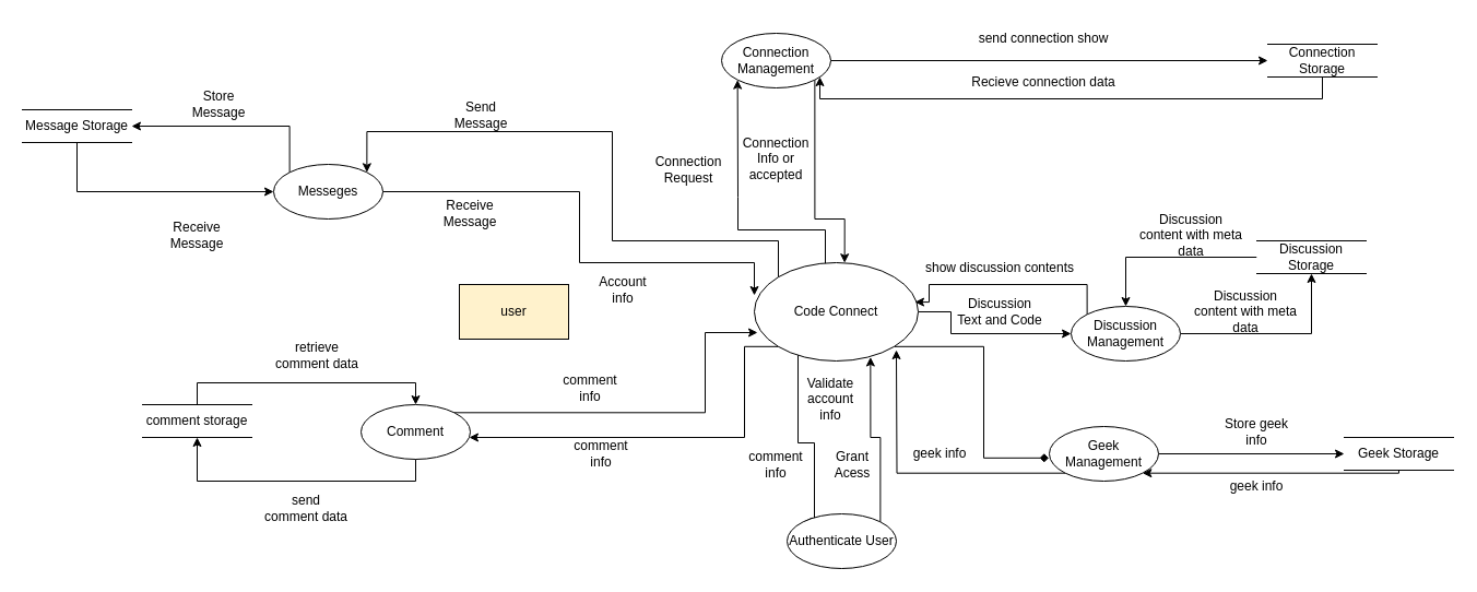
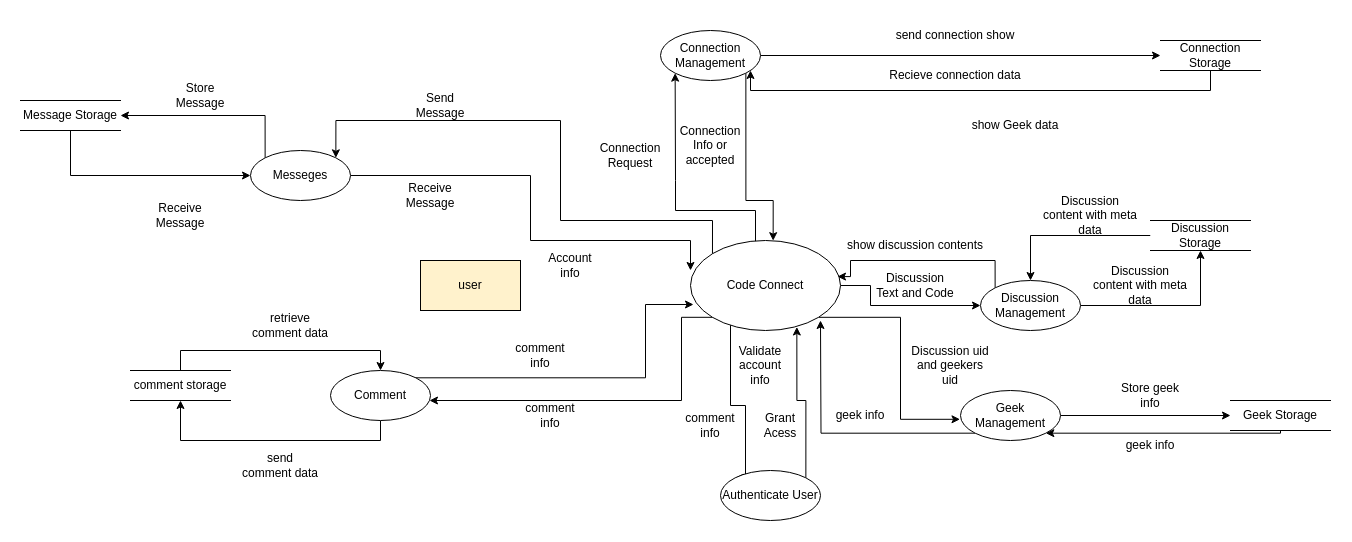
  <mxCell id="0" />
  <mxCell id="1" parent="0" />
  <mxCell id="2" value="user" style="html=1;dashed=0;whiteSpace=wrap;fillColor=#fff2cc;" vertex="1" parent="1"><mxGeometry x="420" y="260" width="100" height="50" as="geometry" /></mxCell>
  <mxCell id="3" style="edgeStyle=orthogonalEdgeStyle;rounded=0;orthogonalLoop=1;jettySize=auto;html=1;exitX=0;exitY=1;exitDx=0;exitDy=0;entryX=0;entryY=0;entryDx=0;entryDy=0;" edge="1" parent="1" source="9" target="12"><mxGeometry relative="1" as="geometry"><Array as="points"><mxPoint x="730" y="317" /><mxPoint x="730" y="405" /><mxPoint x="745" y="405" /></Array></mxGeometry></mxCell>
  <mxCell id="4" style="edgeStyle=orthogonalEdgeStyle;rounded=0;orthogonalLoop=1;jettySize=auto;html=1;exitX=1;exitY=0.5;exitDx=0;exitDy=0;entryX=0;entryY=0.5;entryDx=0;entryDy=0;" edge="1" parent="1" source="9" target="17"><mxGeometry relative="1" as="geometry"><mxPoint x="980" y="304.833" as="targetPoint" /><Array as="points"><mxPoint x="870" y="285" /><mxPoint x="870" y="305" /></Array></mxGeometry></mxCell>
- <mxCell id="5" style="edgeStyle=orthogonalEdgeStyle;rounded=0;orthogonalLoop=1;jettySize=auto;html=1;exitX=1;exitY=1;exitDx=0;exitDy=0;entryX=-0.005;entryY=0.576;entryDx=0;entryDy=0;entryPerimeter=0;endArrow=diamond;" edge="1" parent="1" source="9" target="25"><mxGeometry relative="1" as="geometry" /></mxCell>
+ <mxCell id="5" style="edgeStyle=orthogonalEdgeStyle;rounded=0;orthogonalLoop=1;jettySize=auto;html=1;exitX=1;exitY=1;exitDx=0;exitDy=0;entryX=-0.005;entryY=0.576;entryDx=0;entryDy=0;entryPerimeter=0;" edge="1" parent="1" source="9" target="25"><mxGeometry relative="1" as="geometry" /></mxCell>
  <mxCell id="6" style="edgeStyle=orthogonalEdgeStyle;rounded=0;orthogonalLoop=1;jettySize=auto;html=1;exitX=0;exitY=0;exitDx=0;exitDy=0;entryX=0;entryY=1;entryDx=0;entryDy=0;" edge="1" parent="1" source="9" target="33"><mxGeometry relative="1" as="geometry"><Array as="points"><mxPoint x="755" y="253" /><mxPoint x="755" y="210" /><mxPoint x="675" y="210" /><mxPoint x="675" y="180" /><mxPoint x="675" y="180" /></Array></mxGeometry></mxCell>
  <mxCell id="7" style="edgeStyle=orthogonalEdgeStyle;rounded=0;orthogonalLoop=1;jettySize=auto;html=1;exitX=0;exitY=1;exitDx=0;exitDy=0;" edge="1" parent="1" source="9" target="42"><mxGeometry relative="1" as="geometry"><mxPoint x="680" y="580.667" as="targetPoint" /><Array as="points"><mxPoint x="681" y="317" /><mxPoint x="681" y="400" /></Array></mxGeometry></mxCell>
  <mxCell id="8" style="edgeStyle=orthogonalEdgeStyle;rounded=0;orthogonalLoop=1;jettySize=auto;html=1;exitX=0;exitY=0;exitDx=0;exitDy=0;entryX=1;entryY=0;entryDx=0;entryDy=0;" edge="1" parent="1" source="9" target="54"><mxGeometry relative="1" as="geometry"><mxPoint x="440" y="120" as="targetPoint" /><Array as="points"><mxPoint x="712" y="220" /><mxPoint x="560" y="220" /><mxPoint x="560" y="120" /><mxPoint x="336" y="120" /></Array></mxGeometry></mxCell>
  <mxCell id="9" value="Code Connect" style="shape=ellipse;html=1;dashed=0;whiteSpace=wrap;perimeter=ellipsePerimeter;" vertex="1" parent="1"><mxGeometry x="690" y="240" width="150" height="90" as="geometry" /></mxCell>
  <mxCell id="10" value="Account info" style="text;html=1;strokeColor=none;fillColor=none;align=center;verticalAlign=middle;whiteSpace=wrap;rounded=0;" vertex="1" parent="1"><mxGeometry x="540" y="250" width="60" height="30" as="geometry" /></mxCell>
  <mxCell id="11" style="edgeStyle=orthogonalEdgeStyle;rounded=0;orthogonalLoop=1;jettySize=auto;html=1;exitX=1;exitY=0;exitDx=0;exitDy=0;entryX=0.709;entryY=0.961;entryDx=0;entryDy=0;entryPerimeter=0;" edge="1" parent="1" source="12" target="9"><mxGeometry relative="1" as="geometry" /></mxCell>
  <mxCell id="12" value="Authenticate User" style="shape=ellipse;html=1;dashed=0;whiteSpace=wrap;perimeter=ellipsePerimeter;" vertex="1" parent="1"><mxGeometry x="720" y="470" width="100" height="50" as="geometry" /></mxCell>
  <mxCell id="13" value="Validate account info" style="text;html=1;strokeColor=none;fillColor=none;align=center;verticalAlign=middle;whiteSpace=wrap;rounded=0;" vertex="1" parent="1"><mxGeometry x="730" y="350" width="60" height="30" as="geometry" /></mxCell>
  <mxCell id="14" value="Grant Acess" style="text;html=1;strokeColor=none;fillColor=none;align=center;verticalAlign=middle;whiteSpace=wrap;rounded=0;" vertex="1" parent="1"><mxGeometry x="750" y="410" width="60" height="30" as="geometry" /></mxCell>
  <mxCell id="15" style="edgeStyle=orthogonalEdgeStyle;rounded=0;orthogonalLoop=1;jettySize=auto;html=1;entryX=0.5;entryY=1;entryDx=0;entryDy=0;" edge="1" parent="1" source="17" target="20"><mxGeometry relative="1" as="geometry" /></mxCell>
  <mxCell id="16" style="edgeStyle=orthogonalEdgeStyle;rounded=0;orthogonalLoop=1;jettySize=auto;html=1;exitX=0;exitY=0;exitDx=0;exitDy=0;entryX=0.98;entryY=0.401;entryDx=0;entryDy=0;entryPerimeter=0;" edge="1" parent="1" source="17" target="9"><mxGeometry relative="1" as="geometry"><Array as="points"><mxPoint x="995" y="260" /><mxPoint x="850" y="260" /><mxPoint x="850" y="276" /></Array></mxGeometry></mxCell>
  <mxCell id="17" value="Discussion Management" style="shape=ellipse;html=1;dashed=0;whiteSpace=wrap;perimeter=ellipsePerimeter;" vertex="1" parent="1"><mxGeometry x="980" y="280" width="100" height="50" as="geometry" /></mxCell>
  <mxCell id="18" value="Discussion Text and Code" style="text;html=1;strokeColor=none;fillColor=none;align=center;verticalAlign=middle;whiteSpace=wrap;rounded=0;" vertex="1" parent="1"><mxGeometry x="875" y="270" width="80" height="30" as="geometry" /></mxCell>
  <mxCell id="19" style="edgeStyle=orthogonalEdgeStyle;rounded=0;orthogonalLoop=1;jettySize=auto;html=1;" edge="1" parent="1" source="20" target="17"><mxGeometry relative="1" as="geometry" /></mxCell>
  <mxCell id="20" value="Discussion Storage" style="html=1;dashed=0;whiteSpace=wrap;shape=partialRectangle;right=0;left=0;" vertex="1" parent="1"><mxGeometry x="1150" y="220" width="100" height="30" as="geometry" /></mxCell>
  <mxCell id="21" value="Discussion content with meta data" style="text;html=1;strokeColor=none;fillColor=none;align=center;verticalAlign=middle;whiteSpace=wrap;rounded=0;" vertex="1" parent="1"><mxGeometry x="1090" y="270" width="100" height="30" as="geometry" /></mxCell>
  <mxCell id="22" value="show discussion contents" style="text;html=1;strokeColor=none;fillColor=none;align=center;verticalAlign=middle;whiteSpace=wrap;rounded=0;" vertex="1" parent="1"><mxGeometry x="840" y="230" width="150" height="30" as="geometry" /></mxCell>
  <mxCell id="23" style="edgeStyle=orthogonalEdgeStyle;rounded=0;orthogonalLoop=1;jettySize=auto;html=1;entryX=0;entryY=0.5;entryDx=0;entryDy=0;" edge="1" parent="1" source="25" target="29"><mxGeometry relative="1" as="geometry" /></mxCell>
  <mxCell id="24" style="edgeStyle=orthogonalEdgeStyle;rounded=0;orthogonalLoop=1;jettySize=auto;html=1;exitX=0;exitY=1;exitDx=0;exitDy=0;" edge="1" parent="1" source="25"><mxGeometry relative="1" as="geometry"><mxPoint x="820" y="320" as="targetPoint" /></mxGeometry></mxCell>
  <mxCell id="25" value="Geek Management" style="shape=ellipse;html=1;dashed=0;whiteSpace=wrap;perimeter=ellipsePerimeter;" vertex="1" parent="1"><mxGeometry x="960" y="390" width="100" height="50" as="geometry" /></mxCell>
+ <mxCell id="26" value="Discussion uid and geekers uid" style="text;html=1;strokeColor=none;fillColor=none;align=center;verticalAlign=middle;whiteSpace=wrap;rounded=0;" vertex="1" parent="1"><mxGeometry x="910" y="350" width="80" height="30" as="geometry" /></mxCell>
  <mxCell id="27" value="Store geek info" style="text;html=1;strokeColor=none;fillColor=none;align=center;verticalAlign=middle;whiteSpace=wrap;rounded=0;" vertex="1" parent="1"><mxGeometry x="1110" y="380" width="80" height="30" as="geometry" /></mxCell>
  <mxCell id="28" style="edgeStyle=orthogonalEdgeStyle;rounded=0;orthogonalLoop=1;jettySize=auto;html=1;entryX=1;entryY=1;entryDx=0;entryDy=0;" edge="1" parent="1" source="29" target="25"><mxGeometry relative="1" as="geometry"><Array as="points"><mxPoint x="1280" y="433" /></Array></mxGeometry></mxCell>
  <mxCell id="29" value="Geek Storage" style="html=1;dashed=0;whiteSpace=wrap;shape=partialRectangle;right=0;left=0;" vertex="1" parent="1"><mxGeometry x="1230" y="400" width="100" height="30" as="geometry" /></mxCell>
+ <mxCell id="30" value="show Geek data" style="text;html=1;strokeColor=none;fillColor=none;align=center;verticalAlign=middle;whiteSpace=wrap;rounded=0;" vertex="1" parent="1"><mxGeometry x="940" y="110" width="150" height="30" as="geometry" /></mxCell>
  <mxCell id="31" style="edgeStyle=orthogonalEdgeStyle;rounded=0;orthogonalLoop=1;jettySize=auto;html=1;exitX=1;exitY=1;exitDx=0;exitDy=0;entryX=0.551;entryY=0.002;entryDx=0;entryDy=0;entryPerimeter=0;" edge="1" parent="1" source="33" target="9"><mxGeometry relative="1" as="geometry"><Array as="points"><mxPoint x="745" y="200" /><mxPoint x="773" y="200" /></Array></mxGeometry></mxCell>
  <mxCell id="32" style="edgeStyle=orthogonalEdgeStyle;rounded=0;orthogonalLoop=1;jettySize=auto;html=1;exitX=1;exitY=0.5;exitDx=0;exitDy=0;entryX=0;entryY=0.5;entryDx=0;entryDy=0;" edge="1" parent="1" source="33" target="37"><mxGeometry relative="1" as="geometry" /></mxCell>
  <mxCell id="33" value="Connection Management" style="shape=ellipse;html=1;dashed=0;whiteSpace=wrap;perimeter=ellipsePerimeter;" vertex="1" parent="1"><mxGeometry x="660" y="30" width="100" height="50" as="geometry" /></mxCell>
  <mxCell id="34" value="Connection Request" style="text;html=1;strokeColor=none;fillColor=none;align=center;verticalAlign=middle;whiteSpace=wrap;rounded=0;" vertex="1" parent="1"><mxGeometry x="600" y="140" width="60" height="30" as="geometry" /></mxCell>
  <mxCell id="35" value="Connection&lt;br&gt;Info or accepted" style="text;html=1;strokeColor=none;fillColor=none;align=center;verticalAlign=middle;whiteSpace=wrap;rounded=0;" vertex="1" parent="1"><mxGeometry x="680" y="130" width="60" height="30" as="geometry" /></mxCell>
  <mxCell id="36" style="edgeStyle=orthogonalEdgeStyle;rounded=0;orthogonalLoop=1;jettySize=auto;html=1;exitX=0.5;exitY=1;exitDx=0;exitDy=0;" edge="1" parent="1" source="37" target="33"><mxGeometry relative="1" as="geometry"><Array as="points"><mxPoint x="1210" y="90" /><mxPoint x="750" y="90" /></Array></mxGeometry></mxCell>
  <mxCell id="37" value="Connection Storage" style="html=1;dashed=0;whiteSpace=wrap;shape=partialRectangle;right=0;left=0;" vertex="1" parent="1"><mxGeometry x="1160" y="40" width="100" height="30" as="geometry" /></mxCell>
  <mxCell id="38" value="send connection show" style="text;html=1;strokeColor=none;fillColor=none;align=center;verticalAlign=middle;whiteSpace=wrap;rounded=0;" vertex="1" parent="1"><mxGeometry x="880" width="150" height="30" as="geometry" y="20" /></mxCell>
  <mxCell id="39" value="Recieve connection data" style="text;html=1;strokeColor=none;fillColor=none;align=center;verticalAlign=middle;whiteSpace=wrap;rounded=0;" vertex="1" parent="1"><mxGeometry x="880" y="60" width="150" height="30" as="geometry" /></mxCell>
  <mxCell id="40" style="edgeStyle=orthogonalEdgeStyle;rounded=0;orthogonalLoop=1;jettySize=auto;html=1;exitX=0;exitY=0;exitDx=0;exitDy=0;entryX=0.02;entryY=0.711;entryDx=0;entryDy=0;entryPerimeter=0;" edge="1" parent="1" source="42" target="9"><mxGeometry relative="1" as="geometry"><Array as="points"><mxPoint x="645" y="377" /><mxPoint x="645" y="304" /></Array></mxGeometry></mxCell>
  <mxCell id="41" style="edgeStyle=orthogonalEdgeStyle;rounded=0;orthogonalLoop=1;jettySize=auto;html=1;exitX=0.5;exitY=1;exitDx=0;exitDy=0;entryX=0.5;entryY=1;entryDx=0;entryDy=0;" edge="1" parent="1" source="42" target="45"><mxGeometry relative="1" as="geometry" /></mxCell>
  <mxCell id="42" value="Comment" style="shape=ellipse;html=1;dashed=0;whiteSpace=wrap;perimeter=ellipsePerimeter;" vertex="1" parent="1"><mxGeometry x="330" y="370" width="100" height="50" as="geometry" /></mxCell>
  <mxCell id="43" value="send comment data" style="text;html=1;strokeColor=none;fillColor=none;align=center;verticalAlign=middle;whiteSpace=wrap;rounded=0;" vertex="1" parent="1"><mxGeometry x="240" y="450" width="80" height="30" as="geometry" /></mxCell>
  <mxCell id="44" style="edgeStyle=orthogonalEdgeStyle;rounded=0;orthogonalLoop=1;jettySize=auto;html=1;exitX=0.5;exitY=0;exitDx=0;exitDy=0;entryX=0.5;entryY=0;entryDx=0;entryDy=0;" edge="1" parent="1" source="45" target="42"><mxGeometry relative="1" as="geometry" /></mxCell>
  <mxCell id="45" value="comment storage" style="html=1;dashed=0;whiteSpace=wrap;shape=partialRectangle;right=0;left=0;" vertex="1" parent="1"><mxGeometry x="130" y="370" width="100" height="30" as="geometry" /></mxCell>
  <mxCell id="46" value="retrieve comment data" style="text;html=1;strokeColor=none;fillColor=none;align=center;verticalAlign=middle;whiteSpace=wrap;rounded=0;" vertex="1" parent="1"><mxGeometry x="250" y="310" width="80" height="30" as="geometry" /></mxCell>
  <mxCell id="47" value="Discussion content with meta data" style="text;html=1;strokeColor=none;fillColor=none;align=center;verticalAlign=middle;whiteSpace=wrap;rounded=0;" vertex="1" parent="1"><mxGeometry x="1040" y="200" width="100" height="30" as="geometry" /></mxCell>
  <mxCell id="48" value="geek info" style="text;html=1;strokeColor=none;fillColor=none;align=center;verticalAlign=middle;whiteSpace=wrap;rounded=0;" vertex="1" parent="1"><mxGeometry x="1110" y="430" width="80" height="30" as="geometry" /></mxCell>
  <mxCell id="49" value="geek info" style="text;html=1;strokeColor=none;fillColor=none;align=center;verticalAlign=middle;whiteSpace=wrap;rounded=0;" vertex="1" parent="1"><mxGeometry x="820" y="400" width="80" height="30" as="geometry" /></mxCell>
  <mxCell id="50" value="comment &lt;br&gt;info" style="text;html=1;strokeColor=none;fillColor=none;align=center;verticalAlign=middle;whiteSpace=wrap;rounded=0;" vertex="1" parent="1"><mxGeometry x="670" y="410" width="80" height="30" as="geometry" /></mxCell>
  <mxCell id="51" value="comment &lt;br&gt;info" style="text;html=1;strokeColor=none;fillColor=none;align=center;verticalAlign=middle;whiteSpace=wrap;rounded=0;" vertex="1" parent="1"><mxGeometry x="500" y="340" width="80" height="30" as="geometry" /></mxCell>
  <mxCell id="52" style="edgeStyle=orthogonalEdgeStyle;rounded=0;orthogonalLoop=1;jettySize=auto;html=1;entryX=0;entryY=0.333;entryDx=0;entryDy=0;entryPerimeter=0;" edge="1" parent="1" source="54" target="9"><mxGeometry relative="1" as="geometry"><Array as="points"><mxPoint x="530" y="175" /><mxPoint x="530" y="240" /><mxPoint x="690" y="240" /></Array></mxGeometry></mxCell>
  <mxCell id="53" style="edgeStyle=orthogonalEdgeStyle;rounded=0;orthogonalLoop=1;jettySize=auto;html=1;exitX=0;exitY=0;exitDx=0;exitDy=0;entryX=1;entryY=0.5;entryDx=0;entryDy=0;" edge="1" parent="1" source="54" target="56"><mxGeometry relative="1" as="geometry"><Array as="points"><mxPoint x="265" y="115" /></Array></mxGeometry></mxCell>
  <mxCell id="54" value="Messeges" style="shape=ellipse;html=1;dashed=0;whiteSpace=wrap;perimeter=ellipsePerimeter;" vertex="1" parent="1"><mxGeometry x="250" y="150" width="100" height="50" as="geometry" /></mxCell>
  <mxCell id="55" style="edgeStyle=orthogonalEdgeStyle;rounded=0;orthogonalLoop=1;jettySize=auto;html=1;entryX=0;entryY=0.5;entryDx=0;entryDy=0;" edge="1" parent="1" source="56" target="54"><mxGeometry relative="1" as="geometry"><Array as="points"><mxPoint x="70" y="175" /></Array></mxGeometry></mxCell>
  <mxCell id="56" value="Message Storage" style="html=1;dashed=0;whiteSpace=wrap;shape=partialRectangle;right=0;left=0;" vertex="1" parent="1"><mxGeometry x="20" y="100" width="100" height="30" as="geometry" /></mxCell>
  <mxCell id="57" value="Receive Message" style="text;html=1;strokeColor=none;fillColor=none;align=center;verticalAlign=middle;whiteSpace=wrap;rounded=0;" vertex="1" parent="1"><mxGeometry x="400" y="180" width="60" height="30" as="geometry" /></mxCell>
  <mxCell id="58" value="Send Message" style="text;html=1;strokeColor=none;fillColor=none;align=center;verticalAlign=middle;whiteSpace=wrap;rounded=0;" vertex="1" parent="1"><mxGeometry x="410" y="90" width="60" height="30" as="geometry" /></mxCell>
  <mxCell id="59" value="Store Message" style="text;html=1;strokeColor=none;fillColor=none;align=center;verticalAlign=middle;whiteSpace=wrap;rounded=0;" vertex="1" parent="1"><mxGeometry x="170" y="80" width="60" height="30" as="geometry" /></mxCell>
  <mxCell id="60" value="Receive Message" style="text;html=1;strokeColor=none;fillColor=none;align=center;verticalAlign=middle;whiteSpace=wrap;rounded=0;" vertex="1" parent="1"><mxGeometry x="150" y="200" width="60" height="30" as="geometry" /></mxCell>
  <mxCell id="61" value="comment &lt;br&gt;info" style="text;html=1;strokeColor=none;fillColor=none;align=center;verticalAlign=middle;whiteSpace=wrap;rounded=0;" vertex="1" parent="1"><mxGeometry x="510" y="400" width="80" height="30" as="geometry" /></mxCell>
